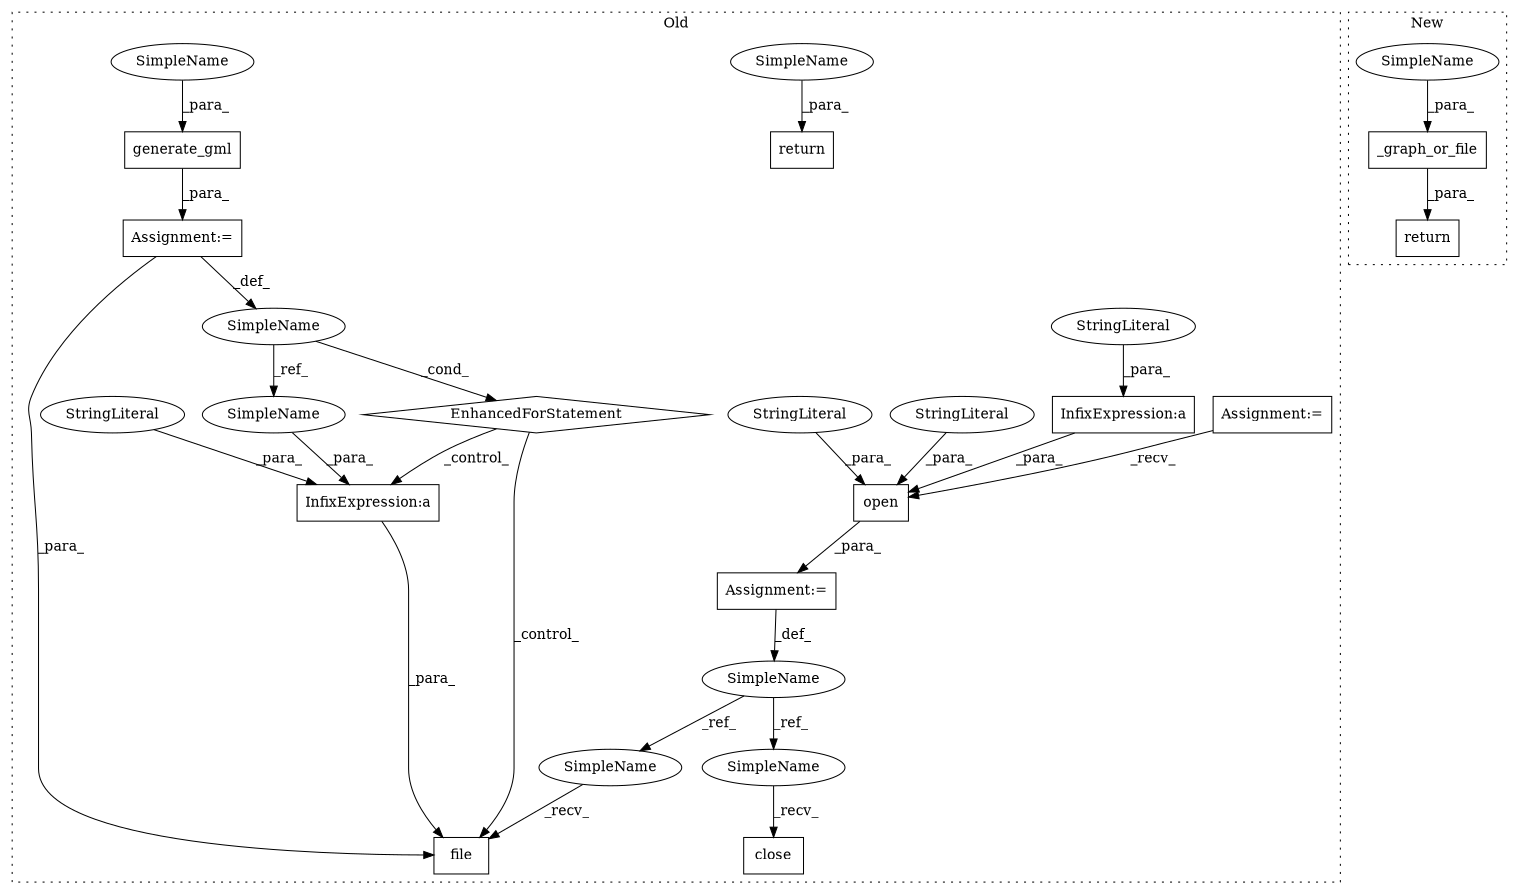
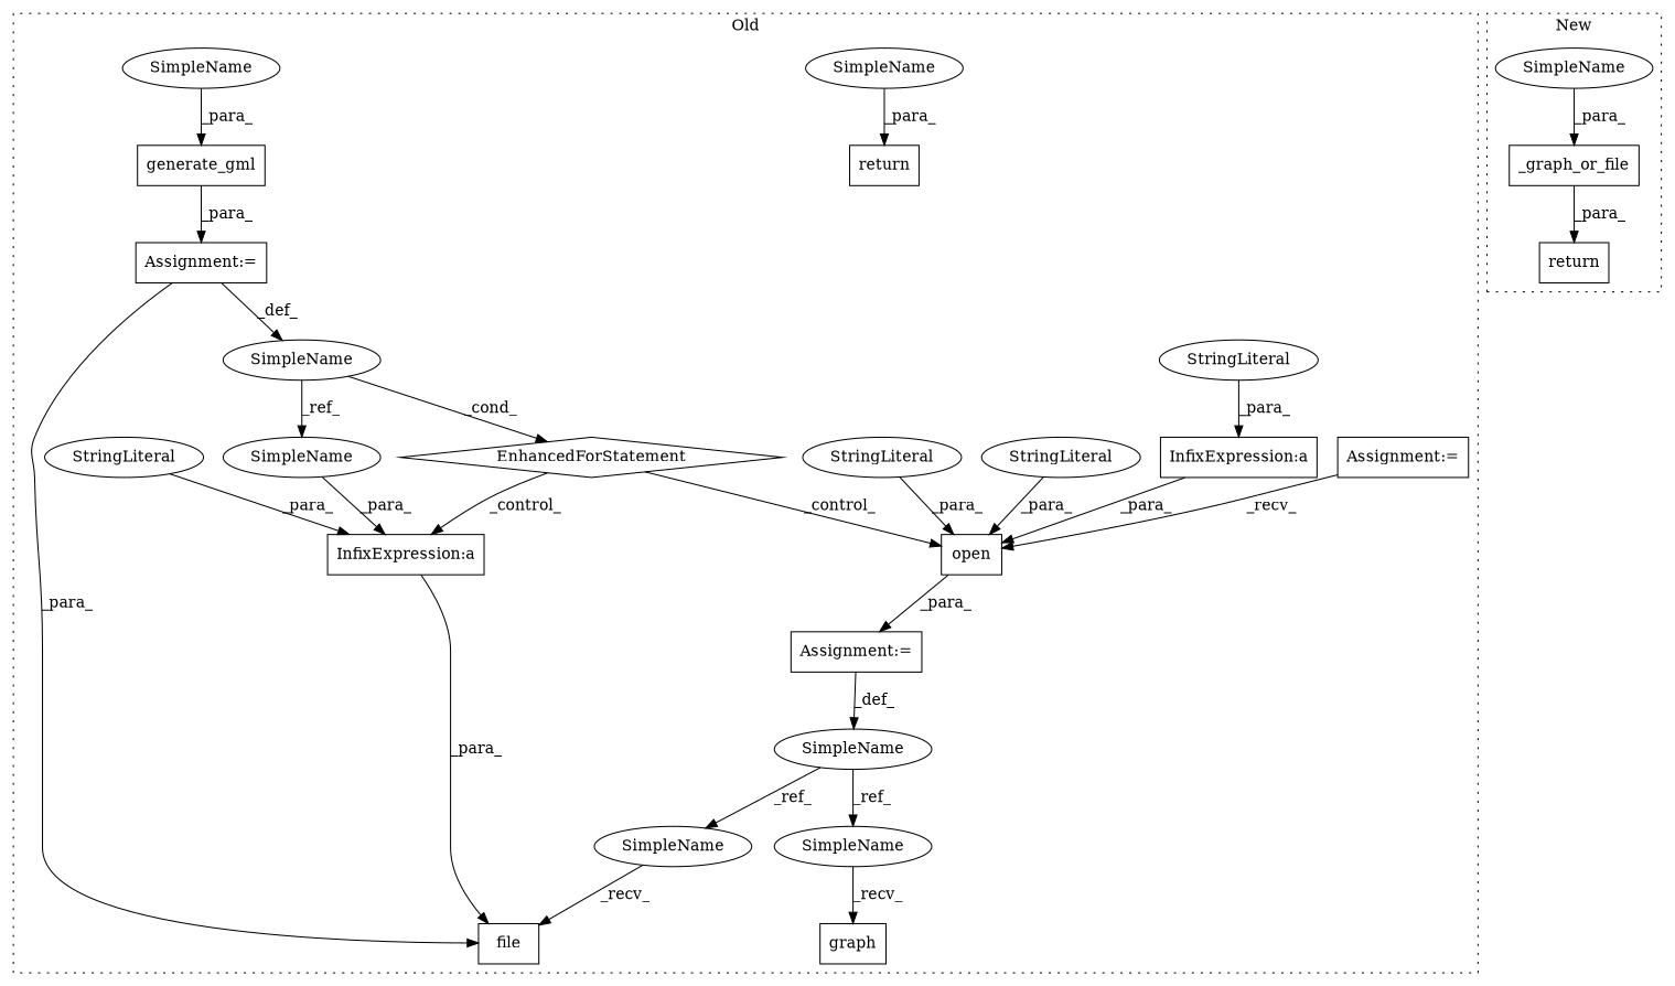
  digraph {
    node [a=42 l=1 s="2926,3012" shape=box]
    n1 [a=41 l=7 label=return s=3191]
    n2 [a=32 l="13,1" label=generate_gml s="2997,3011"]
    n3 [a=70 l="57,2" label=EnhancedForStatement shape=diamond]
    n4 [a=27 l=3 label="InfixExpression:a" s=3036]
    n5 [l=4 label=SimpleName s=2987 shape=ellipse]
    n6 [a=45 l=4 label=StringLiteral s=3039 shape=ellipse]
    n7 [a=32 l="6,1" label=file s="3026,3043"]
    n8 [label=SimpleName s=2874 shape=ellipse]
-   n9 [a=32 l=7 label=close s=3062]
+   n9 [a=32 l=7 label="graph" s=3062]
    n10 [a=27 l=3 label="InfixExpression:a" s=2896]
    n11 [a=7 l="57,2" label="Assignment:="]
    n12 [a=7 l=6 label="Assignment:=" s=535]
    n13 [a=7 label="Assignment:=" s=2875]
    n14 [a=45 l=6 label=StringLiteral s=2899 shape=ellipse]
    n15 [a=32 l="5,1" label=open s="2883,2917"]
    n16 [a=45 l=7 label=StringLiteral s=2910 shape=ellipse]
    n17 [a=45 l=3 label=StringLiteral s=2906 shape=ellipse]
    n18 [l=4 label=SimpleName s=3032 shape=ellipse]
    n19 [label=SimpleName s=3198 shape=ellipse]
    n20 [label=SimpleName s=3010 shape=ellipse]
    n21 [label=SimpleName s=3060 shape=ellipse]
    n22 [label=SimpleName s=3024 shape=ellipse]
    n23 [a=32 l="15,1" label=_graph_or_file s="3138,3163"]
    n24 [a=41 l=7 label=return s=3131]
    n25 [label=SimpleName s=3153 shape=ellipse]
    subgraph cluster_1 {
      label=Old
      style=dotted
      n1
      n2
      n3
      n4
      n5
      n6
      n7
      n8
      n9
      n10
      n11
      n12
      n13
      n14
      n15
      n16
      n17
      n18
      n19
      n20
      n21
      n22
    }
    subgraph cluster_2 {
      label=New
      style=dotted
      n23
      n24
      n25
    }
    n2 -> n11 [label=_para_]
    n3 -> n4 [label=_control_]
-   n3 -> n7 [label=_control_]
+   n3 -> n15 [label=_control_]
    n4 -> n7 [label=_para_]
    n5 -> n3 [label=_cond_]
    n5 -> n18 [label=_ref_]
    n6 -> n4 [label=_para_]
    n8 -> n21 [label=_ref_]
    n8 -> n22 [label=_ref_]
    n10 -> n15 [label=_para_]
    n11 -> n5 [label=_def_]
    n11 -> n7 [label=_para_]
    n12 -> n15 [label=_recv_]
    n13 -> n8 [label=_def_]
    n14 -> n10 [label=_para_]
    n15 -> n13 [label=_para_]
    n16 -> n15 [label=_para_]
    n17 -> n15 [label=_para_]
    n18 -> n4 [label=_para_]
    n19 -> n1 [label=_para_]
    n20 -> n2 [label=_para_]
    n21 -> n9 [label=_recv_]
    n22 -> n7 [label=_recv_]
    n23 -> n24 [label=_para_]
    n25 -> n23 [label=_para_]
  }
